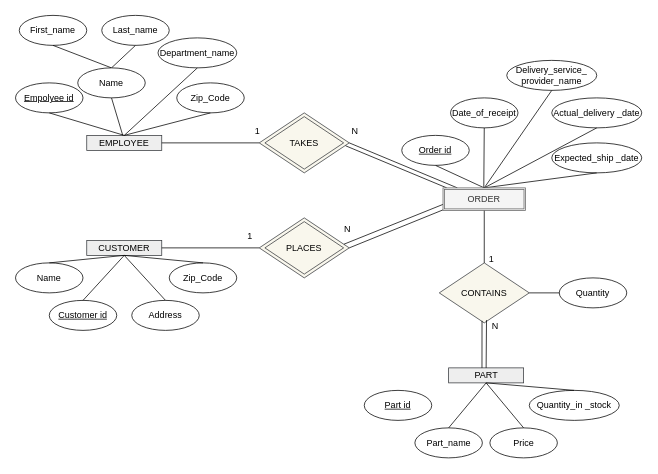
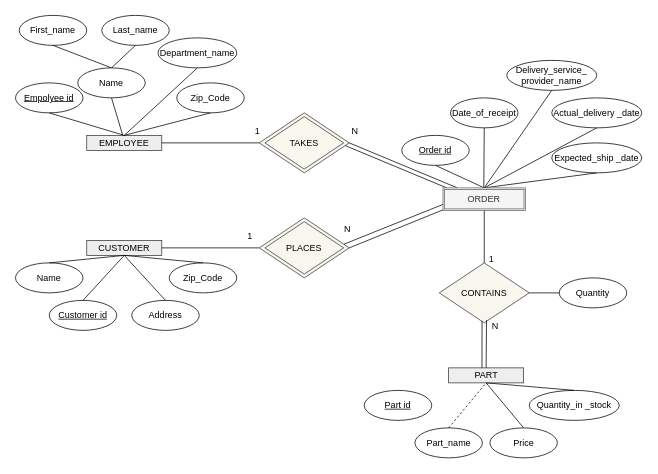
  <mxCell id="0" />
  <mxCell id="1" parent="0" />
  <mxCell id="2" value="EMPLOYEE" style="rounded=0;whiteSpace=wrap;html=1;fillColor=#eeeeee;strokeColor=#36393d;" parent="1" vertex="1"><mxGeometry x="115" y="180" width="100" height="20" as="geometry" /></mxCell>
  <mxCell id="3" value="&lt;u&gt;Empolyee id&lt;/u&gt;" style="ellipse;whiteSpace=wrap;html=1;" parent="1" vertex="1"><mxGeometry x="20" y="110" width="90" height="40" as="geometry" /></mxCell>
  <mxCell id="4" value="" style="endArrow=none;html=1;rounded=0;entryX=0.5;entryY=1;entryDx=0;entryDy=0;exitX=0.5;exitY=0;exitDx=0;exitDy=0;" parent="1" source="2" target="3" edge="1"><mxGeometry width="50" height="50" relative="1" as="geometry"><mxPoint x="365" y="330" as="sourcePoint" /><mxPoint x="415" y="280" as="targetPoint" /></mxGeometry></mxCell>
  <mxCell id="5" value="PART" style="rounded=0;whiteSpace=wrap;html=1;fillColor=#eeeeee;strokeColor=#36393d;" parent="1" vertex="1"><mxGeometry x="597.5" y="490" width="100" height="20" as="geometry" /></mxCell>
  <mxCell id="6" value="CUSTOMER" style="rounded=0;whiteSpace=wrap;html=1;fillColor=#eeeeee;strokeColor=#36393d;" parent="1" vertex="1"><mxGeometry x="115" y="320" width="100" height="20" as="geometry" /></mxCell>
  <mxCell id="7" value="First_name" style="ellipse;whiteSpace=wrap;html=1;" parent="1" vertex="1"><mxGeometry x="25" y="20" width="90" height="40" as="geometry" /></mxCell>
  <mxCell id="8" value="Last_name" style="ellipse;whiteSpace=wrap;html=1;" parent="1" vertex="1"><mxGeometry x="135" y="20" width="90" height="40" as="geometry" /></mxCell>
  <mxCell id="9" value="Department_name" style="ellipse;whiteSpace=wrap;html=1;" parent="1" vertex="1"><mxGeometry x="210" y="50" width="105" height="40" as="geometry" /></mxCell>
  <mxCell id="10" value="Zip_Code" style="ellipse;whiteSpace=wrap;html=1;" parent="1" vertex="1"><mxGeometry x="235" y="110" width="90" height="40" as="geometry" /></mxCell>
  <mxCell id="11" value="&lt;u&gt;Customer id&lt;/u&gt;" style="ellipse;whiteSpace=wrap;html=1;" parent="1" vertex="1"><mxGeometry x="65" y="400" width="90" height="40" as="geometry" /></mxCell>
  <mxCell id="12" value="Name" style="ellipse;whiteSpace=wrap;html=1;" parent="1" vertex="1"><mxGeometry x="20" y="350" width="90" height="40" as="geometry" /></mxCell>
  <mxCell id="13" value="Address" style="ellipse;whiteSpace=wrap;html=1;" parent="1" vertex="1"><mxGeometry x="175" y="400" width="90" height="40" as="geometry" /></mxCell>
  <mxCell id="14" value="Zip_Code" style="ellipse;whiteSpace=wrap;html=1;" parent="1" vertex="1"><mxGeometry x="225" y="350" width="90" height="40" as="geometry" /></mxCell>
  <mxCell id="15" value="&lt;u&gt;Part id&lt;/u&gt;" style="ellipse;whiteSpace=wrap;html=1;" parent="1" vertex="1"><mxGeometry x="485" y="520" width="90" height="40" as="geometry" /></mxCell>
  <mxCell id="16" value="Part_name" style="ellipse;whiteSpace=wrap;html=1;" parent="1" vertex="1"><mxGeometry x="552.5" y="570" width="90" height="40" as="geometry" /></mxCell>
  <mxCell id="17" value="Price" style="ellipse;whiteSpace=wrap;html=1;" parent="1" vertex="1"><mxGeometry x="652.5" y="570" width="90" height="40" as="geometry" /></mxCell>
  <mxCell id="18" value="Quantity_in _stock" style="ellipse;whiteSpace=wrap;html=1;" parent="1" vertex="1"><mxGeometry x="705" y="520" width="120" height="40" as="geometry" /></mxCell>
  <mxCell id="19" value="&lt;u&gt;Order id&lt;/u&gt;" style="ellipse;whiteSpace=wrap;html=1;" parent="1" vertex="1"><mxGeometry x="535" y="180" width="90" height="40" as="geometry" /></mxCell>
  <mxCell id="20" value="Date_of_receipt" style="ellipse;whiteSpace=wrap;html=1;" parent="1" vertex="1"><mxGeometry x="600" y="130" width="90" height="40" as="geometry" /></mxCell>
  <mxCell id="21" value="Delivery_service_ provider_name" style="ellipse;whiteSpace=wrap;html=1;" parent="1" vertex="1"><mxGeometry x="675" y="80" width="120" height="40" as="geometry" /></mxCell>
  <mxCell id="22" value="Expected_ship _date" style="ellipse;whiteSpace=wrap;html=1;" parent="1" vertex="1"><mxGeometry x="735" y="190" width="120" height="40" as="geometry" /></mxCell>
  <mxCell id="23" value="Actual_delivery _date" style="ellipse;whiteSpace=wrap;html=1;" parent="1" vertex="1"><mxGeometry x="735" y="130" width="120" height="40" as="geometry" /></mxCell>
  <mxCell id="24" value="PLACES" style="rhombus;whiteSpace=wrap;html=1;fillColor=#f9f7ed;strokeColor=#36393d;" parent="1" vertex="1"><mxGeometry x="345" y="290" width="120" height="80" as="geometry" /></mxCell>
  <mxCell id="25" value="TAKES" style="rhombus;whiteSpace=wrap;html=1;fillColor=#f9f7ed;strokeColor=#36393d;" parent="1" vertex="1"><mxGeometry x="345" y="150" width="120" height="80" as="geometry" /></mxCell>
  <mxCell id="26" value="CONTAINS" style="rhombus;whiteSpace=wrap;html=1;fillColor=#f9f7ed;strokeColor=#36393d;" parent="1" vertex="1"><mxGeometry x="585" y="350" width="120" height="80" as="geometry" /></mxCell>
  <mxCell id="27" value="Quantity" style="ellipse;whiteSpace=wrap;html=1;" parent="1" vertex="1"><mxGeometry x="745" y="370" width="90" height="40" as="geometry" /></mxCell>
  <mxCell id="28" value="" style="endArrow=none;html=1;rounded=0;entryX=0.5;entryY=1;entryDx=0;entryDy=0;exitX=0.5;exitY=0;exitDx=0;exitDy=0;" parent="1" target="7" edge="1" source="51"><mxGeometry width="50" height="50" relative="1" as="geometry"><mxPoint x="133" y="120" as="sourcePoint" /><mxPoint x="115" y="130" as="targetPoint" /></mxGeometry></mxCell>
  <mxCell id="29" value="" style="endArrow=none;html=1;rounded=0;entryX=0.5;entryY=1;entryDx=0;entryDy=0;exitX=0.5;exitY=0;exitDx=0;exitDy=0;" parent="1" source="51" target="8" edge="1"><mxGeometry width="50" height="50" relative="1" as="geometry"><mxPoint x="163" y="100" as="sourcePoint" /><mxPoint x="155" y="70" as="targetPoint" /></mxGeometry></mxCell>
  <mxCell id="30" value="" style="endArrow=none;html=1;rounded=0;entryX=0.5;entryY=1;entryDx=0;entryDy=0;exitX=0.5;exitY=0;exitDx=0;exitDy=0;" parent="1" source="2" target="9" edge="1"><mxGeometry width="50" height="50" relative="1" as="geometry"><mxPoint x="335" y="190" as="sourcePoint" /><mxPoint x="235" y="160" as="targetPoint" /></mxGeometry></mxCell>
  <mxCell id="31" value="" style="endArrow=none;html=1;rounded=0;exitX=0.5;exitY=1;exitDx=0;exitDy=0;" parent="1" source="10" edge="1"><mxGeometry width="50" height="50" relative="1" as="geometry"><mxPoint x="345" y="160" as="sourcePoint" /><mxPoint x="165" y="180" as="targetPoint" /></mxGeometry></mxCell>
  <mxCell id="32" value="" style="endArrow=none;html=1;rounded=0;entryX=0.5;entryY=1;entryDx=0;entryDy=0;exitX=0.5;exitY=0;exitDx=0;exitDy=0;" parent="1" source="14" target="6" edge="1"><mxGeometry width="50" height="50" relative="1" as="geometry"><mxPoint x="305" y="330" as="sourcePoint" /><mxPoint x="305" y="210" as="targetPoint" /></mxGeometry></mxCell>
  <mxCell id="33" value="" style="endArrow=none;html=1;rounded=0;entryX=0.5;entryY=1;entryDx=0;entryDy=0;exitX=0.5;exitY=0;exitDx=0;exitDy=0;" parent="1" source="12" target="6" edge="1"><mxGeometry width="50" height="50" relative="1" as="geometry"><mxPoint x="305" y="530" as="sourcePoint" /><mxPoint x="305" y="410" as="targetPoint" /></mxGeometry></mxCell>
  <mxCell id="34" value="" style="endArrow=none;html=1;rounded=0;" parent="1" edge="1"><mxGeometry width="50" height="50" relative="1" as="geometry"><mxPoint x="110" y="400" as="sourcePoint" /><mxPoint x="165" y="340" as="targetPoint" /></mxGeometry></mxCell>
  <mxCell id="35" value="" style="endArrow=none;html=1;rounded=0;exitX=0.5;exitY=0;exitDx=0;exitDy=0;" parent="1" source="13" edge="1"><mxGeometry width="50" height="50" relative="1" as="geometry"><mxPoint x="175" y="510" as="sourcePoint" /><mxPoint x="165" y="340" as="targetPoint" /></mxGeometry></mxCell>
  <mxCell id="36" value="" style="endArrow=none;html=1;rounded=0;entryX=1;entryY=0.5;entryDx=0;entryDy=0;exitX=0;exitY=0.5;exitDx=0;exitDy=0;" parent="1" source="27" target="26" edge="1"><mxGeometry width="50" height="50" relative="1" as="geometry"><mxPoint x="495" y="340" as="sourcePoint" /><mxPoint x="495" y="220" as="targetPoint" /></mxGeometry></mxCell>
  <mxCell id="37" value="" style="endArrow=none;html=1;rounded=0;entryX=0.5;entryY=1;entryDx=0;entryDy=0;exitX=0.5;exitY=0;exitDx=0;exitDy=0;" parent="1" source="26" edge="1"><mxGeometry width="50" height="50" relative="1" as="geometry"><mxPoint x="755" y="380" as="sourcePoint" /><mxPoint x="645" y="270" as="targetPoint" /></mxGeometry></mxCell>
  <mxCell id="38" value="" style="endArrow=none;html=1;rounded=0;entryX=0.444;entryY=0.934;entryDx=0;entryDy=0;entryPerimeter=0;exitX=0.407;exitY=-0.128;exitDx=0;exitDy=0;exitPerimeter=0;" parent="1" edge="1"><mxGeometry width="50" height="50" relative="1" as="geometry"><mxPoint x="641.96" y="490" as="sourcePoint" /><mxPoint x="642.04" y="427.28" as="targetPoint" /></mxGeometry></mxCell>
  <mxCell id="39" value="" style="endArrow=none;html=1;rounded=0;entryX=0.5;entryY=1;entryDx=0;entryDy=0;exitX=0.5;exitY=0;exitDx=0;exitDy=0;" parent="1" source="18" target="5" edge="1"><mxGeometry width="50" height="50" relative="1" as="geometry"><mxPoint x="685" y="570" as="sourcePoint" /><mxPoint x="685" y="490" as="targetPoint" /></mxGeometry></mxCell>
  <mxCell id="40" value="" style="endArrow=none;html=1;rounded=0;entryX=0.5;entryY=1;entryDx=0;entryDy=0;exitX=0.5;exitY=0;exitDx=0;exitDy=0;" parent="1" source="17" target="5" edge="1"><mxGeometry width="50" height="50" relative="1" as="geometry"><mxPoint x="715" y="640" as="sourcePoint" /><mxPoint x="715" y="560" as="targetPoint" /></mxGeometry></mxCell>
- <mxCell id="41" value="" style="endArrow=none;html=1;rounded=0;entryX=0.5;entryY=1;entryDx=0;entryDy=0;exitX=0.5;exitY=0;exitDx=0;exitDy=0;" parent="1" source="16" target="5" edge="1"><mxGeometry width="50" height="50" relative="1" as="geometry"><mxPoint x="815" y="650" as="sourcePoint" /><mxPoint x="815" y="570" as="targetPoint" /></mxGeometry></mxCell>
+ <mxCell id="41" value="" style="endArrow=none;html=1;rounded=0;entryX=0.5;entryY=1;entryDx=0;entryDy=0;exitX=0.5;exitY=0;exitDx=0;exitDy=0;dashed=1;" parent="1" source="16" target="5" edge="1"><mxGeometry width="50" height="50" relative="1" as="geometry"><mxPoint x="815" y="650" as="sourcePoint" /><mxPoint x="815" y="570" as="targetPoint" /></mxGeometry></mxCell>
  <mxCell id="42" value="" style="endArrow=none;html=1;rounded=0;entryX=0.5;entryY=1;entryDx=0;entryDy=0;exitX=0.5;exitY=0;exitDx=0;exitDy=0;" parent="1" target="19" edge="1"><mxGeometry width="50" height="50" relative="1" as="geometry"><mxPoint x="645" y="250" as="sourcePoint" /><mxPoint x="925" y="520" as="targetPoint" /></mxGeometry></mxCell>
  <mxCell id="43" value="" style="endArrow=none;html=1;rounded=0;entryX=0.5;entryY=1;entryDx=0;entryDy=0;exitX=0.5;exitY=0;exitDx=0;exitDy=0;" parent="1" target="20" edge="1"><mxGeometry width="50" height="50" relative="1" as="geometry"><mxPoint x="644.38" y="250" as="sourcePoint" /><mxPoint x="644.38" y="170" as="targetPoint" /></mxGeometry></mxCell>
  <mxCell id="44" value="" style="endArrow=none;html=1;rounded=0;entryX=0.5;entryY=1;entryDx=0;entryDy=0;" parent="1" target="21" edge="1"><mxGeometry width="50" height="50" relative="1" as="geometry"><mxPoint x="645" y="250" as="sourcePoint" /><mxPoint x="725" y="160" as="targetPoint" /></mxGeometry></mxCell>
  <mxCell id="45" value="" style="endArrow=none;html=1;rounded=0;entryX=0.5;entryY=1;entryDx=0;entryDy=0;exitX=0.5;exitY=0;exitDx=0;exitDy=0;" parent="1" target="23" edge="1"><mxGeometry width="50" height="50" relative="1" as="geometry"><mxPoint x="645" y="250" as="sourcePoint" /><mxPoint x="855" y="240" as="targetPoint" /></mxGeometry></mxCell>
  <mxCell id="46" value="" style="endArrow=none;html=1;rounded=0;entryX=0.5;entryY=1;entryDx=0;entryDy=0;exitX=0.5;exitY=0;exitDx=0;exitDy=0;" parent="1" target="22" edge="1"><mxGeometry width="50" height="50" relative="1" as="geometry"><mxPoint x="645" y="250" as="sourcePoint" /><mxPoint x="845" y="210" as="targetPoint" /></mxGeometry></mxCell>
  <mxCell id="47" value="" style="endArrow=none;html=1;rounded=0;exitX=0;exitY=0.5;exitDx=0;exitDy=0;" parent="1" source="25" edge="1"><mxGeometry width="50" height="50" relative="1" as="geometry"><mxPoint x="755" y="300" as="sourcePoint" /><mxPoint x="215" y="190" as="targetPoint" /></mxGeometry></mxCell>
  <mxCell id="48" value="" style="endArrow=none;html=1;rounded=0;exitX=0;exitY=0.5;exitDx=0;exitDy=0;" parent="1" source="24" edge="1"><mxGeometry width="50" height="50" relative="1" as="geometry"><mxPoint x="505" y="380" as="sourcePoint" /><mxPoint x="215" y="330" as="targetPoint" /></mxGeometry></mxCell>
  <mxCell id="49" value="" style="endArrow=none;html=1;rounded=0;entryX=1;entryY=0.5;entryDx=0;entryDy=0;exitX=0.142;exitY=0.002;exitDx=0;exitDy=0;exitPerimeter=0;" parent="1" target="25" edge="1"><mxGeometry width="50" height="50" relative="1" as="geometry"><mxPoint x="609.2" y="250.04" as="sourcePoint" /><mxPoint x="535" y="330" as="targetPoint" /></mxGeometry></mxCell>
  <mxCell id="50" value="" style="endArrow=none;html=1;rounded=0;entryX=0.941;entryY=0.439;entryDx=0;entryDy=0;exitX=0;exitY=1;exitDx=0;exitDy=0;entryPerimeter=0;" parent="1" target="24" edge="1"><mxGeometry width="50" height="50" relative="1" as="geometry"><mxPoint x="595" y="270" as="sourcePoint" /><mxPoint x="485" y="320" as="targetPoint" /></mxGeometry></mxCell>
  <mxCell id="51" value="Name" style="ellipse;whiteSpace=wrap;html=1;" vertex="1" parent="1"><mxGeometry x="103" y="90" width="90" height="40" as="geometry" /></mxCell>
  <mxCell id="52" value="" style="endArrow=none;html=1;rounded=0;entryX=0.5;entryY=1;entryDx=0;entryDy=0;" edge="1" parent="1" target="51"><mxGeometry width="50" height="50" relative="1" as="geometry"><mxPoint x="163" y="180" as="sourcePoint" /><mxPoint x="351" y="90" as="targetPoint" /></mxGeometry></mxCell>
  <mxCell id="53" value="" style="endArrow=none;html=1;rounded=0;exitX=0;exitY=0;exitDx=0;exitDy=0;entryX=0.959;entryY=0.548;entryDx=0;entryDy=0;entryPerimeter=0;" edge="1" parent="1" target="25"><mxGeometry width="50" height="50" relative="1" as="geometry"><mxPoint x="595" y="250" as="sourcePoint" /><mxPoint x="463" y="190" as="targetPoint" /></mxGeometry></mxCell>
  <mxCell id="54" value="N" style="text;html=1;align=center;verticalAlign=middle;whiteSpace=wrap;rounded=0;" vertex="1" parent="1"><mxGeometry x="443" y="160" width="60" height="30" as="geometry" /></mxCell>
  <mxCell id="55" value="1" style="text;html=1;align=center;verticalAlign=middle;whiteSpace=wrap;rounded=0;" vertex="1" parent="1"><mxGeometry x="313" y="160" width="60" height="30" as="geometry" /></mxCell>
  <mxCell id="56" value="" style="endArrow=none;html=1;rounded=0;entryX=1;entryY=0.5;entryDx=0;entryDy=0;" edge="1" parent="1" target="24"><mxGeometry width="50" height="50" relative="1" as="geometry"><mxPoint x="613" y="270" as="sourcePoint" /><mxPoint x="493" y="200" as="targetPoint" /></mxGeometry></mxCell>
  <mxCell id="57" value="N" style="text;html=1;align=center;verticalAlign=middle;whiteSpace=wrap;rounded=0;" vertex="1" parent="1"><mxGeometry x="433" y="290" width="60" height="30" as="geometry" /></mxCell>
  <mxCell id="58" value="1" style="text;html=1;align=center;verticalAlign=middle;whiteSpace=wrap;rounded=0;" vertex="1" parent="1"><mxGeometry x="303" y="300" width="60" height="30" as="geometry" /></mxCell>
  <mxCell id="59" value="" style="endArrow=none;html=1;rounded=0;exitX=0.5;exitY=0;exitDx=0;exitDy=0;entryX=0.525;entryY=0.954;entryDx=0;entryDy=0;entryPerimeter=0;" edge="1" parent="1" source="5" target="26"><mxGeometry width="50" height="50" relative="1" as="geometry"><mxPoint x="649" y="490" as="sourcePoint" /><mxPoint x="648" y="430" as="targetPoint" /></mxGeometry></mxCell>
  <mxCell id="60" value="N" style="text;html=1;align=center;verticalAlign=middle;whiteSpace=wrap;rounded=0;" vertex="1" parent="1"><mxGeometry x="630" y="420" width="60" height="30" as="geometry" /></mxCell>
  <mxCell id="61" value="1" style="text;html=1;align=center;verticalAlign=middle;whiteSpace=wrap;rounded=0;" vertex="1" parent="1"><mxGeometry x="625" y="330" width="60" height="30" as="geometry" /></mxCell>
  <mxCell id="62" value="ORDER" style="shape=ext;double=1;rounded=0;whiteSpace=wrap;html=1;fillColor=#f5f5f5;fontColor=#333333;strokeColor=#666666;" vertex="1" parent="1"><mxGeometry x="590" y="250" width="110" height="30" as="geometry" /></mxCell>
  <mxCell id="63" value="" style="rhombus;whiteSpace=wrap;html=1;fillColor=none;strokeColor=#36393d;aspect=fixed;" vertex="1" parent="1"><mxGeometry x="352.5" y="155" width="105" height="70" as="geometry" /></mxCell>
  <mxCell id="64" value="" style="rhombus;whiteSpace=wrap;html=1;fillColor=none;strokeColor=#36393d;aspect=fixed;" vertex="1" parent="1"><mxGeometry x="352.5" y="295" width="105" height="70" as="geometry" /></mxCell>
